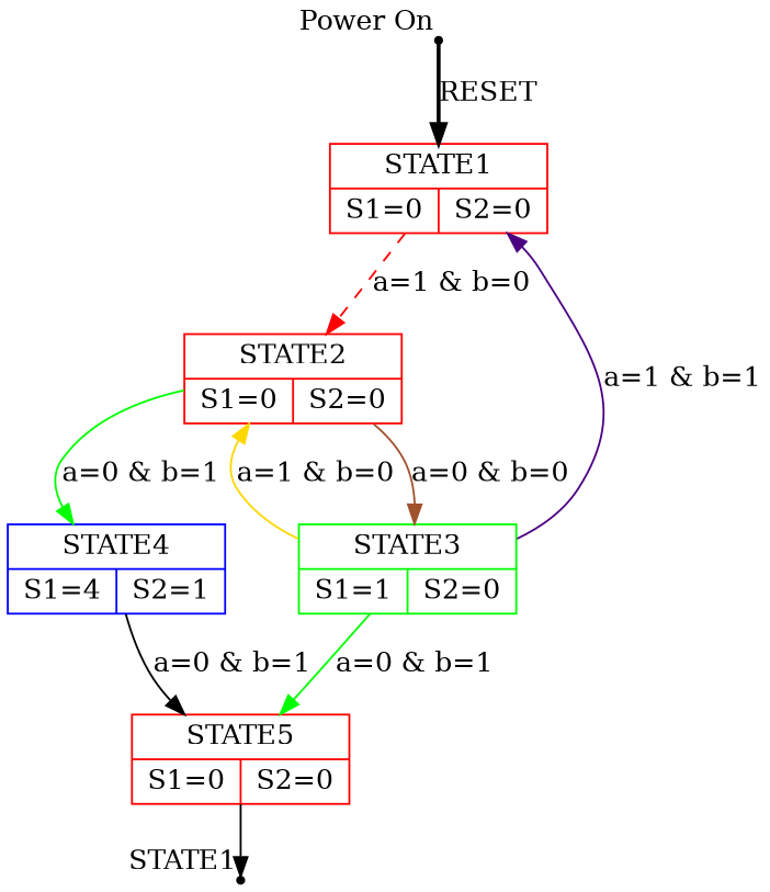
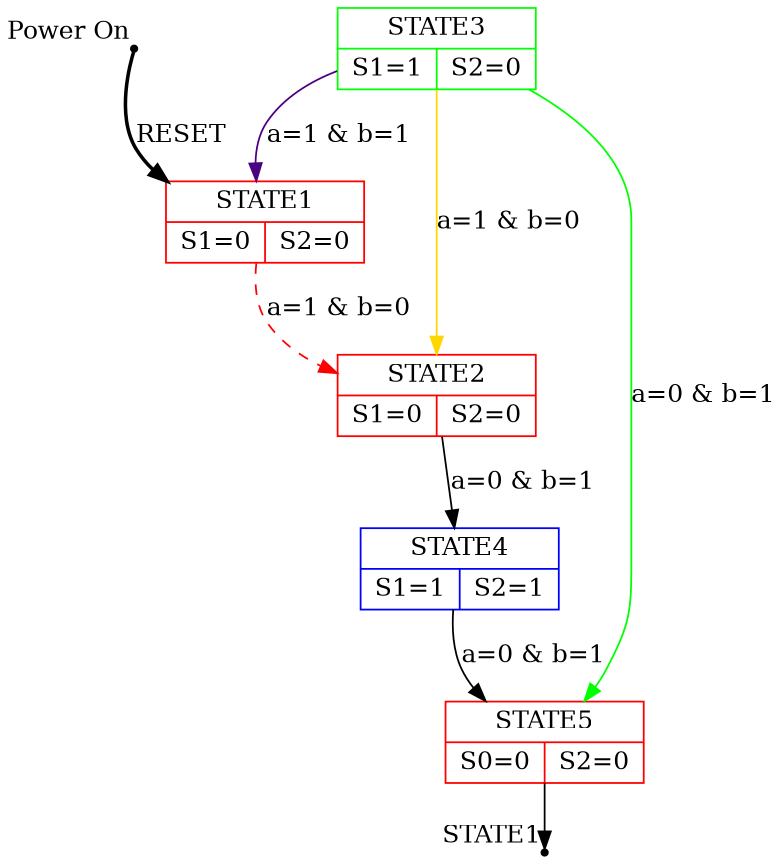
  digraph {
    rankdir=TB
    node [shape=record color=red]
    edge [style=solid]
    qi [shape=point xlabel="Power On" color=""]
    n2 [label="{STATE1 | { S1=0 | S2=0 } }"]
    n3 [label="{STATE2 | { S1=0 | S2=0 } }"]
    qback [shape=point xlabel=STATE1 color=""]
    n5 [color=green label="{STATE3 | { S1=1 | S2=0 } }"]
-   n6 [color=blue label="{STATE4 | { S1=4 | S2=1 } }"]
-   n7 [label="{STATE5 | { S1=0 | S2=0 } }"]
+   n6 [color=blue label="{STATE4 | { S1=1 | S2=1 } }"]
+   n7 [label="{STATE5 | { S0=0 | S2=0 } }"]
    qi -> n2 [label=RESET style=bold]
    n2 -> n3 [color=red label="a=1 & b=0" style=dashed]
-   n3 -> n5 [color=sienna label="a=0 & b=0"]
-   n3 -> n6 [color=green label="a=0 & b=1"]
+   n3 -> n6 [color=black label="a=0 & b=1"]
    n5 -> n2 [color=indigo label="a=1 & b=1"]
    n5 -> n3 [color=gold label="a=1 & b=0" style=""]
    n5 -> n7 [color=green label="a=0 & b=1"]
    n6 -> n7 [color=black label="a=0 & b=1"]
    n7 -> qback
  }
